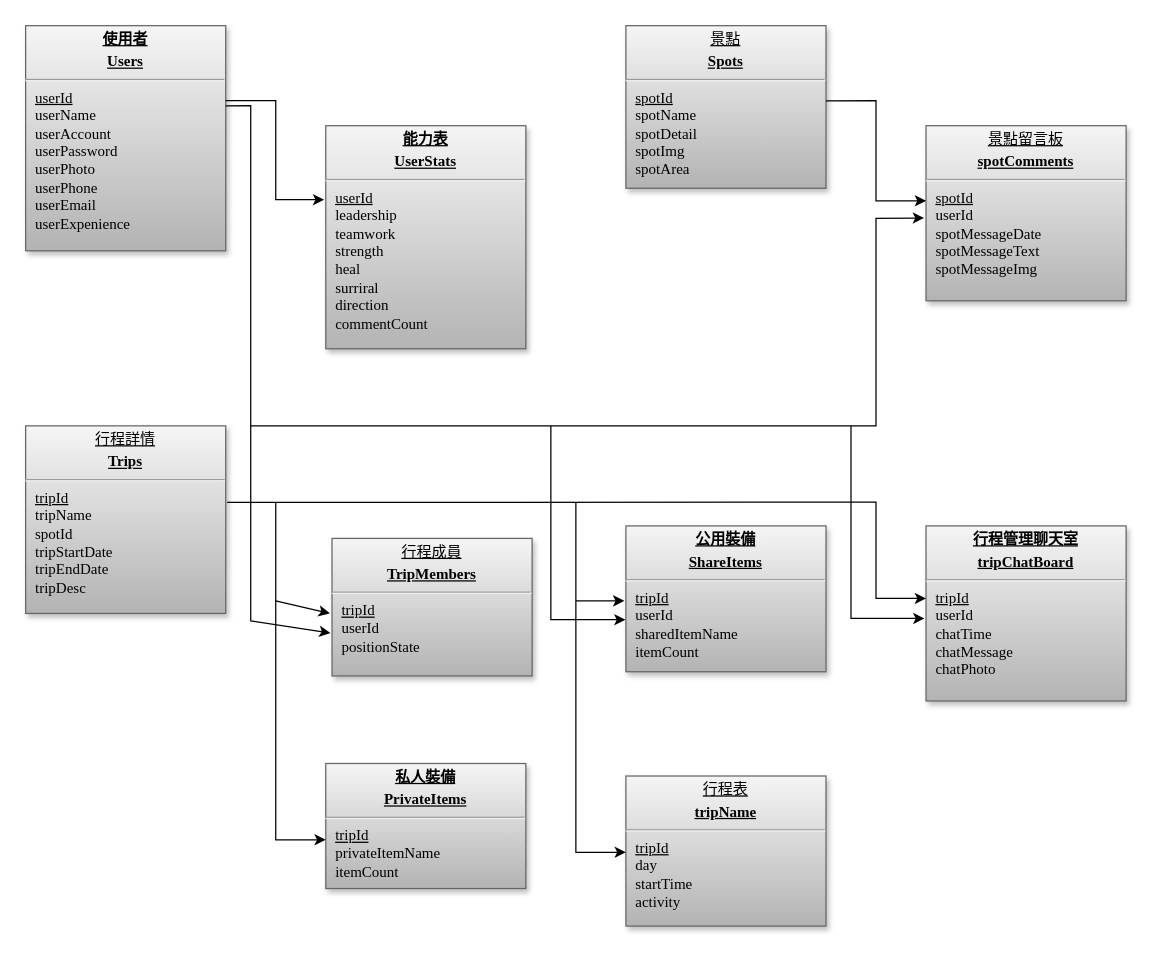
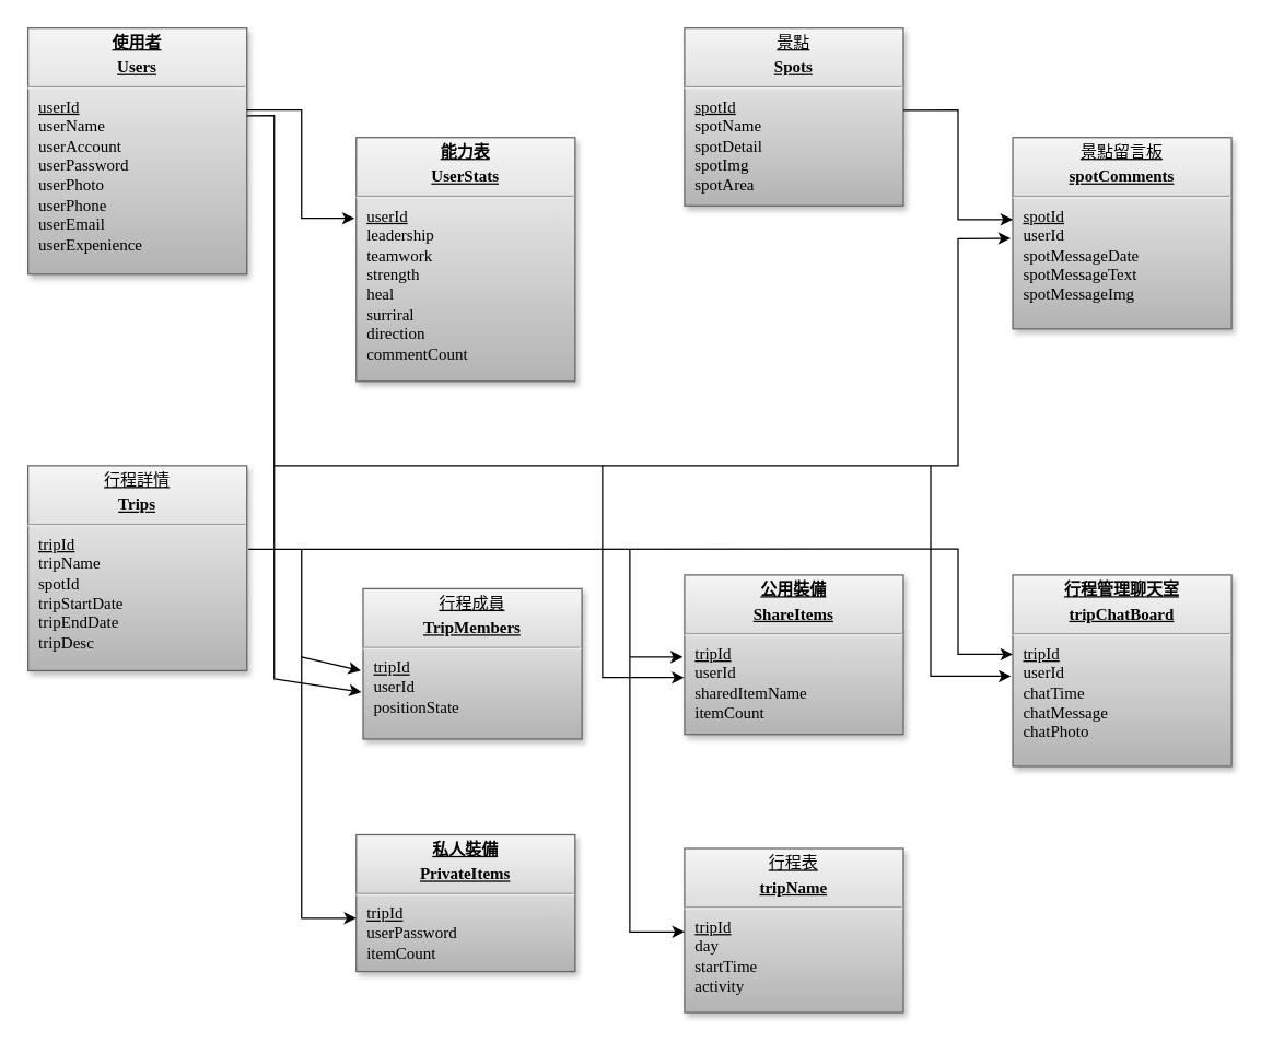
  <mxCell id="0" />
  <mxCell id="1" parent="0" />
  <mxCell id="2" value="&lt;p style=&quot;text-align: center ; margin: 4px 0px 0px ; text-decoration: underline&quot;&gt;&lt;b&gt;使用者&lt;/b&gt;&lt;/p&gt;&lt;p style=&quot;text-align: center ; margin: 4px 0px 0px ; text-decoration: underline&quot;&gt;&lt;strong&gt;Users&lt;/strong&gt;&lt;/p&gt;&lt;hr&gt;&lt;p style=&quot;margin: 0px 0px 0px 8px&quot;&gt;&lt;u&gt;userId&lt;/u&gt;&lt;/p&gt;&lt;p style=&quot;margin: 0px 0px 0px 8px&quot;&gt;userName&lt;/p&gt;&lt;p style=&quot;margin: 0px 0px 0px 8px&quot;&gt;userAccount&lt;br&gt;&lt;/p&gt;&lt;p style=&quot;margin: 0px 0px 0px 8px&quot;&gt;userPassword&lt;/p&gt;&lt;p style=&quot;margin: 0px 0px 0px 8px&quot;&gt;userPhoto&lt;/p&gt;&lt;p style=&quot;margin: 0px 0px 0px 8px&quot;&gt;userPhone&lt;br&gt;&lt;/p&gt;&lt;p style=&quot;margin: 0px 0px 0px 8px&quot;&gt;userEmail&lt;/p&gt;&lt;p style=&quot;margin: 0px 0px 0px 8px&quot;&gt;&lt;span&gt;userExpenience&lt;/span&gt;&lt;br&gt;&lt;/p&gt;&lt;p style=&quot;margin: 0px 0px 0px 8px&quot;&gt;&lt;br&gt;&lt;/p&gt;" style="verticalAlign=top;align=left;overflow=fill;fontSize=12;fontFamily=Times New Roman;html=1;strokeColor=#666666;shadow=1;fillColor=#f5f5f5;gradientColor=#b3b3b3;fontColor=#000000;" parent="1" vertex="1"><mxGeometry x="20" y="20" width="160" height="180" as="geometry" /></mxCell>
  <mxCell id="3" value="&lt;p style=&quot;text-align: center ; margin: 4px 0px 0px ; text-decoration: underline&quot;&gt;&lt;b&gt;能力表&lt;/b&gt;&lt;/p&gt;&lt;p style=&quot;text-align: center ; margin: 4px 0px 0px ; text-decoration: underline&quot;&gt;&lt;strong&gt;UserStats&lt;/strong&gt;&lt;/p&gt;&lt;hr&gt;&lt;p style=&quot;margin: 0px ; margin-left: 8px&quot;&gt;&lt;u&gt;userId&lt;/u&gt;&lt;/p&gt;&lt;p style=&quot;margin: 0px ; margin-left: 8px&quot;&gt;leadership&lt;/p&gt;&lt;p style=&quot;margin: 0px ; margin-left: 8px&quot;&gt;teamwork&lt;/p&gt;&lt;p style=&quot;margin: 0px ; margin-left: 8px&quot;&gt;strength&lt;/p&gt;&lt;p style=&quot;margin: 0px ; margin-left: 8px&quot;&gt;heal&lt;/p&gt;&lt;p style=&quot;margin: 0px ; margin-left: 8px&quot;&gt;surriral&lt;/p&gt;&lt;p style=&quot;margin: 0px ; margin-left: 8px&quot;&gt;direction&lt;/p&gt;&lt;p style=&quot;margin: 0px ; margin-left: 8px&quot;&gt;commentCount&lt;/p&gt;" style="verticalAlign=top;align=left;overflow=fill;fontSize=12;fontFamily=Times New Roman;html=1;strokeColor=#666666;shadow=1;fillColor=#f5f5f5;gradientColor=#b3b3b3;fontColor=#000000;" parent="1" vertex="1"><mxGeometry x="260" y="100" width="160" height="178.36" as="geometry" /></mxCell>
  <mxCell id="4" value="&lt;p style=&quot;text-align: center ; margin: 4px 0px 0px ; text-decoration: underline&quot;&gt;&lt;b&gt;行程管理聊天室&lt;/b&gt;&lt;/p&gt;&lt;p style=&quot;text-align: center ; margin: 4px 0px 0px&quot;&gt;&lt;b&gt;&lt;u&gt;tripChatBoard&lt;/u&gt;&lt;/b&gt;&lt;br&gt;&lt;/p&gt;&lt;hr&gt;&lt;p style=&quot;margin: 0px ; margin-left: 8px&quot;&gt;&lt;u&gt;tripId&lt;/u&gt;&lt;/p&gt;&lt;p style=&quot;margin: 0px ; margin-left: 8px&quot;&gt;userId&lt;/p&gt;&lt;p style=&quot;margin: 0px ; margin-left: 8px&quot;&gt;chatTime&lt;/p&gt;&lt;p style=&quot;margin: 0px ; margin-left: 8px&quot;&gt;chatMessage&lt;/p&gt;&lt;p style=&quot;margin: 0px ; margin-left: 8px&quot;&gt;chatPhoto&lt;/p&gt;" style="verticalAlign=top;align=left;overflow=fill;fontSize=12;fontFamily=Times New Roman;html=1;strokeColor=#666666;shadow=1;fillColor=#f5f5f5;gradientColor=#b3b3b3;fontColor=#000000;" parent="1" vertex="1"><mxGeometry x="740" y="420" width="160" height="140" as="geometry" /></mxCell>
- <mxCell id="5" value="&lt;p style=&quot;text-align: center ; margin: 4px 0px 0px ; text-decoration: underline&quot;&gt;&lt;b&gt;私人裝備&lt;/b&gt;&lt;/p&gt;&lt;p style=&quot;text-align: center ; margin: 4px 0px 0px ; text-decoration: underline&quot;&gt;&lt;strong&gt;PrivateItems&lt;/strong&gt;&lt;/p&gt;&lt;hr&gt;&lt;p style=&quot;margin: 0px ; margin-left: 8px&quot;&gt;&lt;u&gt;tripId&lt;/u&gt;&lt;/p&gt;&lt;p style=&quot;margin: 0px ; margin-left: 8px&quot;&gt;privateItemName&lt;/p&gt;&lt;p style=&quot;margin: 0px ; margin-left: 8px&quot;&gt;itemCount&lt;br&gt;&lt;/p&gt;&lt;p style=&quot;margin: 0px ; margin-left: 8px&quot;&gt;&lt;br&gt;&lt;/p&gt;" style="verticalAlign=top;align=left;overflow=fill;fontSize=12;fontFamily=Times New Roman;html=1;strokeColor=#666666;shadow=1;fillColor=#f5f5f5;gradientColor=#b3b3b3;fontColor=#000000;" parent="1" vertex="1"><mxGeometry x="260" y="610" width="160" height="100" as="geometry" /></mxCell>
+ <mxCell id="5" value="&lt;p style=&quot;text-align: center ; margin: 4px 0px 0px ; text-decoration: underline&quot;&gt;&lt;b&gt;私人裝備&lt;/b&gt;&lt;/p&gt;&lt;p style=&quot;text-align: center ; margin: 4px 0px 0px ; text-decoration: underline&quot;&gt;&lt;strong&gt;PrivateItems&lt;/strong&gt;&lt;/p&gt;&lt;hr&gt;&lt;p style=&quot;margin: 0px ; margin-left: 8px&quot;&gt;&lt;u&gt;tripId&lt;/u&gt;&lt;/p&gt;&lt;p style=&quot;margin: 0px ; margin-left: 8px&quot;&gt;userPassword&lt;/p&gt;&lt;p style=&quot;margin: 0px ; margin-left: 8px&quot;&gt;itemCount&lt;br&gt;&lt;/p&gt;&lt;p style=&quot;margin: 0px ; margin-left: 8px&quot;&gt;&lt;br&gt;&lt;/p&gt;" style="verticalAlign=top;align=left;overflow=fill;fontSize=12;fontFamily=Times New Roman;html=1;strokeColor=#666666;shadow=1;fillColor=#f5f5f5;gradientColor=#b3b3b3;fontColor=#000000;" parent="1" vertex="1"><mxGeometry x="260" y="610" width="160" height="100" as="geometry" /></mxCell>
  <mxCell id="6" value="&lt;p style=&quot;text-align: center ; margin: 4px 0px 0px ; text-decoration: underline&quot;&gt;&lt;b&gt;公用裝備&lt;/b&gt;&lt;/p&gt;&lt;p style=&quot;text-align: center ; margin: 4px 0px 0px ; text-decoration: underline&quot;&gt;&lt;strong&gt;ShareItems&lt;/strong&gt;&lt;/p&gt;&lt;hr&gt;&lt;p style=&quot;margin: 0px ; margin-left: 8px&quot;&gt;&lt;u&gt;tripId&lt;/u&gt;&lt;/p&gt;&lt;p style=&quot;margin: 0px ; margin-left: 8px&quot;&gt;userId&lt;u&gt;&lt;br&gt;&lt;/u&gt;&lt;/p&gt;&lt;p style=&quot;margin: 0px ; margin-left: 8px&quot;&gt;sharedItemName&lt;/p&gt;&lt;p style=&quot;margin: 0px ; margin-left: 8px&quot;&gt;itemCount&lt;/p&gt;&lt;p style=&quot;margin: 0px ; margin-left: 8px&quot;&gt;&lt;br&gt;&lt;/p&gt;" style="verticalAlign=top;align=left;overflow=fill;fontSize=12;fontFamily=Times New Roman;html=1;strokeColor=#666666;shadow=1;fillColor=#f5f5f5;gradientColor=#b3b3b3;fontColor=#000000;" parent="1" vertex="1"><mxGeometry x="500" y="420" width="160" height="116.64" as="geometry" /></mxCell>
  <mxCell id="7" value="&lt;p style=&quot;text-align: center ; margin: 4px 0px 0px ; text-decoration: underline&quot;&gt;景點&lt;/p&gt;&lt;p style=&quot;text-align: center ; margin: 4px 0px 0px ; text-decoration: underline&quot;&gt;&lt;strong&gt;Spots&lt;/strong&gt;&lt;/p&gt;&lt;hr&gt;&lt;p style=&quot;margin: 0px ; margin-left: 8px&quot;&gt;&lt;u&gt;spotId&lt;/u&gt;&lt;/p&gt;&lt;p style=&quot;margin: 0px ; margin-left: 8px&quot;&gt;spotName&lt;/p&gt;&lt;p style=&quot;margin: 0px ; margin-left: 8px&quot;&gt;spotDetail&lt;/p&gt;&lt;p style=&quot;margin: 0px ; margin-left: 8px&quot;&gt;spotImg&lt;/p&gt;&lt;p style=&quot;margin: 0px ; margin-left: 8px&quot;&gt;spotArea&lt;/p&gt;" style="verticalAlign=top;align=left;overflow=fill;fontSize=12;fontFamily=Times New Roman;html=1;strokeColor=#666666;shadow=1;fillColor=#f5f5f5;gradientColor=#b3b3b3;fontColor=#000000;" parent="1" vertex="1"><mxGeometry x="500" y="20" width="160" height="130" as="geometry" /></mxCell>
  <mxCell id="8" value="&lt;p style=&quot;text-align: center ; margin: 4px 0px 0px ; text-decoration: underline&quot;&gt;景點留言板&lt;/p&gt;&lt;p style=&quot;text-align: center ; margin: 4px 0px 0px&quot;&gt;&lt;b&gt;&lt;u&gt;spotComments&lt;/u&gt;&lt;/b&gt;&lt;br&gt;&lt;/p&gt;&lt;hr&gt;&lt;p style=&quot;margin: 0px ; margin-left: 8px&quot;&gt;&lt;u&gt;spotId&lt;/u&gt;&lt;/p&gt;&lt;p style=&quot;margin: 0px ; margin-left: 8px&quot;&gt;userId&lt;/p&gt;&lt;p style=&quot;margin: 0px ; margin-left: 8px&quot;&gt;spotMessageDate&lt;/p&gt;&lt;p style=&quot;margin: 0px ; margin-left: 8px&quot;&gt;spotMessageText&lt;/p&gt;&lt;p style=&quot;margin: 0px ; margin-left: 8px&quot;&gt;spotMessageImg&lt;/p&gt;" style="verticalAlign=top;align=left;overflow=fill;fontSize=12;fontFamily=Times New Roman;html=1;strokeColor=#666666;shadow=1;fillColor=#f5f5f5;gradientColor=#b3b3b3;fontColor=#000000;" parent="1" vertex="1"><mxGeometry x="740" y="100" width="160" height="140" as="geometry" /></mxCell>
  <mxCell id="9" value="&lt;p style=&quot;text-align: center ; margin: 4px 0px 0px ; text-decoration: underline&quot;&gt;行程詳情&lt;/p&gt;&lt;p style=&quot;text-align: center ; margin: 4px 0px 0px ; text-decoration: underline&quot;&gt;&lt;b&gt;Trips&lt;/b&gt;&lt;/p&gt;&lt;hr&gt;&lt;p style=&quot;margin: 0px ; margin-left: 8px&quot;&gt;&lt;u&gt;tripId&lt;/u&gt;&lt;/p&gt;&lt;p style=&quot;margin: 0px ; margin-left: 8px&quot;&gt;tripName&lt;/p&gt;&lt;p style=&quot;margin: 0px ; margin-left: 8px&quot;&gt;spotId&lt;/p&gt;&lt;p style=&quot;margin: 0px ; margin-left: 8px&quot;&gt;tripStartDate&lt;/p&gt;&lt;p style=&quot;margin: 0px ; margin-left: 8px&quot;&gt;tripEndDate&lt;/p&gt;&lt;p style=&quot;margin: 0px ; margin-left: 8px&quot;&gt;tripDesc&lt;/p&gt;" style="verticalAlign=top;align=left;overflow=fill;fontSize=12;fontFamily=Times New Roman;html=1;strokeColor=#666666;shadow=1;fillColor=#f5f5f5;gradientColor=#b3b3b3;fontColor=#000000;" parent="1" vertex="1"><mxGeometry x="20" y="340" width="160" height="150" as="geometry" /></mxCell>
  <mxCell id="10" value="&lt;p style=&quot;text-align: center ; margin: 4px 0px 0px ; text-decoration: underline&quot;&gt;行程表&lt;/p&gt;&lt;p style=&quot;text-align: center ; margin: 4px 0px 0px ; text-decoration: underline&quot;&gt;&lt;b&gt;tripName&lt;/b&gt;&lt;/p&gt;&lt;hr&gt;&lt;p style=&quot;margin: 0px ; margin-left: 8px&quot;&gt;&lt;u&gt;tripId&lt;/u&gt;&lt;/p&gt;&lt;p style=&quot;margin: 0px ; margin-left: 8px&quot;&gt;day&lt;/p&gt;&lt;p style=&quot;margin: 0px ; margin-left: 8px&quot;&gt;startTime&lt;/p&gt;&lt;p style=&quot;margin: 0px ; margin-left: 8px&quot;&gt;activity&lt;/p&gt;" style="verticalAlign=top;align=left;overflow=fill;fontSize=12;fontFamily=Times New Roman;html=1;strokeColor=#666666;shadow=1;fillColor=#f5f5f5;gradientColor=#b3b3b3;fontColor=#000000;" parent="1" vertex="1"><mxGeometry x="500" y="620" width="160" height="120" as="geometry" /></mxCell>
  <mxCell id="11" value="&lt;p style=&quot;text-align: center ; margin: 4px 0px 0px ; text-decoration: underline&quot;&gt;行程成員&lt;/p&gt;&lt;p style=&quot;text-align: center ; margin: 4px 0px 0px ; text-decoration: underline&quot;&gt;&lt;b&gt;TripMembers&lt;/b&gt;&lt;/p&gt;&lt;hr&gt;&lt;p style=&quot;margin: 0px ; margin-left: 8px&quot;&gt;&lt;u&gt;tripId&lt;/u&gt;&lt;/p&gt;&lt;p style=&quot;margin: 0px ; margin-left: 8px&quot;&gt;userId&lt;/p&gt;&lt;p style=&quot;margin: 0px ; margin-left: 8px&quot;&gt;positionState&lt;/p&gt;" style="verticalAlign=top;align=left;overflow=fill;fontSize=12;fontFamily=Times New Roman;html=1;strokeColor=#666666;shadow=1;fillColor=#f5f5f5;gradientColor=#b3b3b3;fontColor=#000000;" parent="1" vertex="1"><mxGeometry x="265" y="430" width="160" height="110" as="geometry" /></mxCell>
  <mxCell id="12" value="" style="endArrow=classic;html=1;entryX=-0.008;entryY=0.332;entryDx=0;entryDy=0;entryPerimeter=0;rounded=0;" edge="1" parent="1" target="3"><mxGeometry width="50" height="50" relative="1" as="geometry"><mxPoint x="180" y="80" as="sourcePoint" /><mxPoint x="290" y="230" as="targetPoint" /><Array as="points"><mxPoint x="220" y="80" /><mxPoint x="220" y="159" /></Array></mxGeometry></mxCell>
  <mxCell id="13" value="" style="endArrow=classic;html=1;rounded=0;exitX=1.007;exitY=0.408;exitDx=0;exitDy=0;exitPerimeter=0;" edge="1" parent="1" source="9"><mxGeometry width="50" height="50" relative="1" as="geometry"><mxPoint x="200" y="410" as="sourcePoint" /><mxPoint x="740" y="478" as="targetPoint" /><Array as="points"><mxPoint x="700" y="401" /><mxPoint x="700" y="478" /></Array></mxGeometry></mxCell>
  <mxCell id="14" value="" style="endArrow=classic;html=1;rounded=0;entryX=0;entryY=0.6;entryDx=0;entryDy=0;entryPerimeter=0;" edge="1" parent="1"><mxGeometry width="50" height="50" relative="1" as="geometry"><mxPoint x="220" y="401" as="sourcePoint" /><mxPoint x="260" y="671" as="targetPoint" /><Array as="points"><mxPoint x="220" y="671" /></Array></mxGeometry></mxCell>
  <mxCell id="15" value="" style="endArrow=classic;html=1;rounded=0;entryX=-0.011;entryY=0.545;entryDx=0;entryDy=0;entryPerimeter=0;" edge="1" parent="1" target="11"><mxGeometry width="50" height="50" relative="1" as="geometry"><mxPoint x="220" y="480" as="sourcePoint" /><mxPoint x="270" y="450" as="targetPoint" /></mxGeometry></mxCell>
  <mxCell id="16" value="" style="endArrow=classic;html=1;rounded=0;entryX=0;entryY=0.5;entryDx=0;entryDy=0;" edge="1" parent="1"><mxGeometry width="50" height="50" relative="1" as="geometry"><mxPoint x="460" y="401" as="sourcePoint" /><mxPoint x="500" y="681" as="targetPoint" /><Array as="points"><mxPoint x="460" y="681" /></Array></mxGeometry></mxCell>
  <mxCell id="17" value="" style="endArrow=classic;html=1;rounded=0;entryX=-0.008;entryY=0.514;entryDx=0;entryDy=0;entryPerimeter=0;" edge="1" parent="1" target="6"><mxGeometry width="50" height="50" relative="1" as="geometry"><mxPoint x="460" y="480" as="sourcePoint" /><mxPoint x="480" y="478" as="targetPoint" /></mxGeometry></mxCell>
  <mxCell id="18" value="" style="endArrow=classic;html=1;rounded=0;exitX=1;exitY=0.462;exitDx=0;exitDy=0;exitPerimeter=0;entryX=0;entryY=0.429;entryDx=0;entryDy=0;entryPerimeter=0;" edge="1" parent="1" source="7" target="8"><mxGeometry width="50" height="50" relative="1" as="geometry"><mxPoint x="690" y="80" as="sourcePoint" /><mxPoint x="720" y="220" as="targetPoint" /><Array as="points"><mxPoint x="700" y="80" /><mxPoint x="700" y="160" /></Array></mxGeometry></mxCell>
  <mxCell id="19" value="" style="endArrow=classic;html=1;rounded=0;entryX=-0.008;entryY=0.688;entryDx=0;entryDy=0;entryPerimeter=0;exitX=1;exitY=0.356;exitDx=0;exitDy=0;exitPerimeter=0;" edge="1" parent="1" source="2" target="11"><mxGeometry width="50" height="50" relative="1" as="geometry"><mxPoint x="190" y="84" as="sourcePoint" /><mxPoint x="250" y="500" as="targetPoint" /><Array as="points"><mxPoint x="200" y="84" /><mxPoint x="200" y="496" /></Array></mxGeometry></mxCell>
  <mxCell id="20" value="" style="endArrow=classic;html=1;rounded=0;entryX=-0.01;entryY=0.527;entryDx=0;entryDy=0;entryPerimeter=0;" edge="1" parent="1" target="8"><mxGeometry width="50" height="50" relative="1" as="geometry"><mxPoint x="200" y="340" as="sourcePoint" /><mxPoint x="730" y="180" as="targetPoint" /><Array as="points"><mxPoint x="700" y="340" /><mxPoint x="700" y="174" /></Array></mxGeometry></mxCell>
  <mxCell id="21" value="" style="endArrow=classic;html=1;rounded=0;entryX=-0.002;entryY=0.643;entryDx=0;entryDy=0;entryPerimeter=0;" edge="1" parent="1" target="6"><mxGeometry width="50" height="50" relative="1" as="geometry"><mxPoint x="440" y="340" as="sourcePoint" /><mxPoint x="500" y="495" as="targetPoint" /><Array as="points"><mxPoint x="440" y="495" /></Array></mxGeometry></mxCell>
  <mxCell id="22" value="" style="endArrow=classic;html=1;rounded=0;entryX=-0.008;entryY=0.529;entryDx=0;entryDy=0;entryPerimeter=0;" edge="1" parent="1" target="4"><mxGeometry width="50" height="50" relative="1" as="geometry"><mxPoint x="680" y="340" as="sourcePoint" /><mxPoint x="740" y="490" as="targetPoint" /><Array as="points"><mxPoint x="680" y="494" /></Array></mxGeometry></mxCell>
